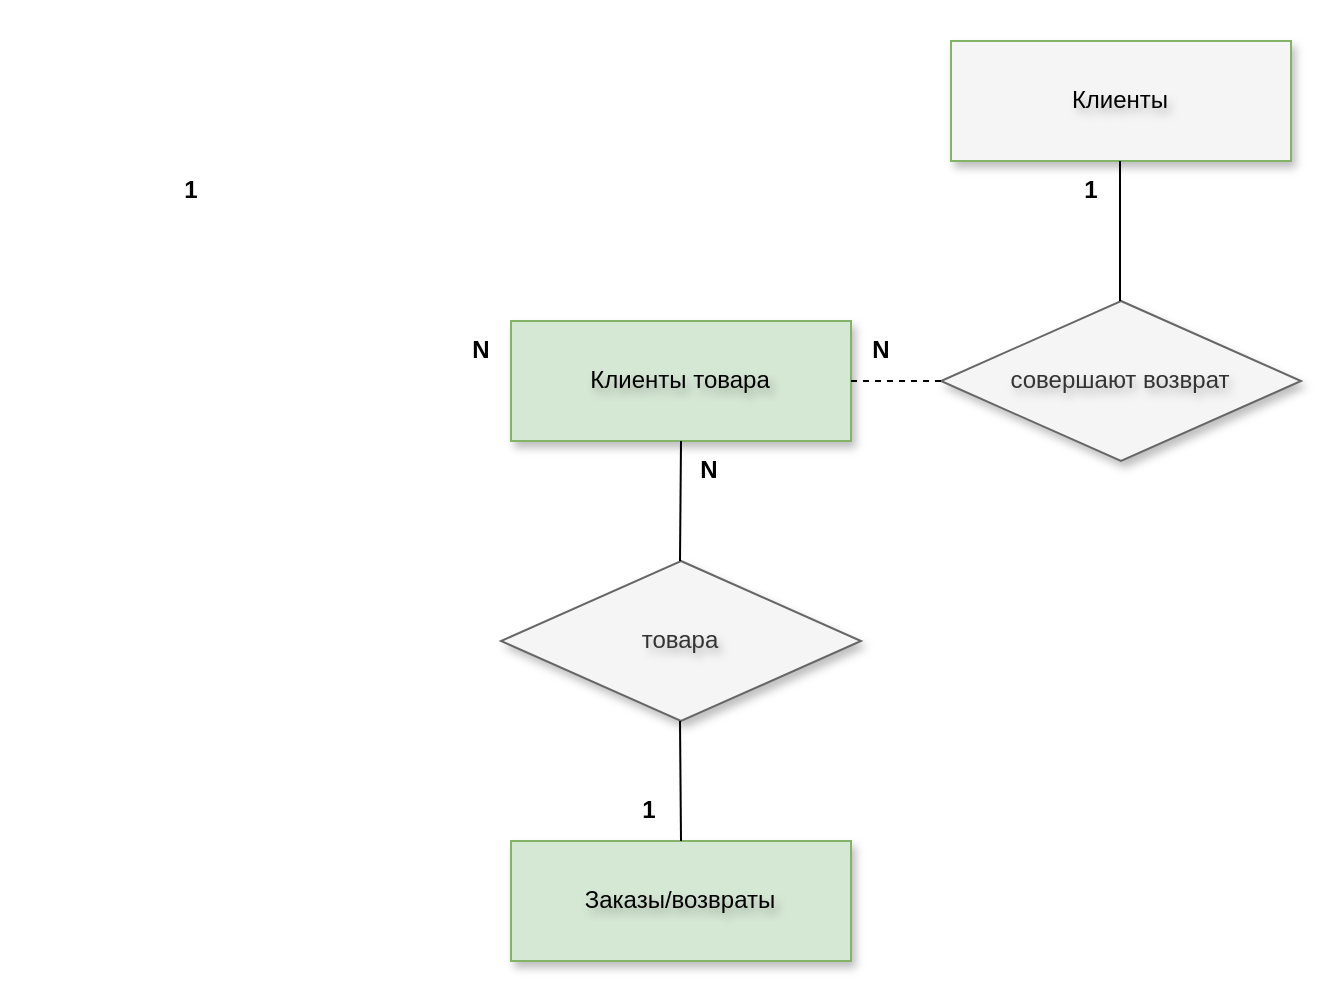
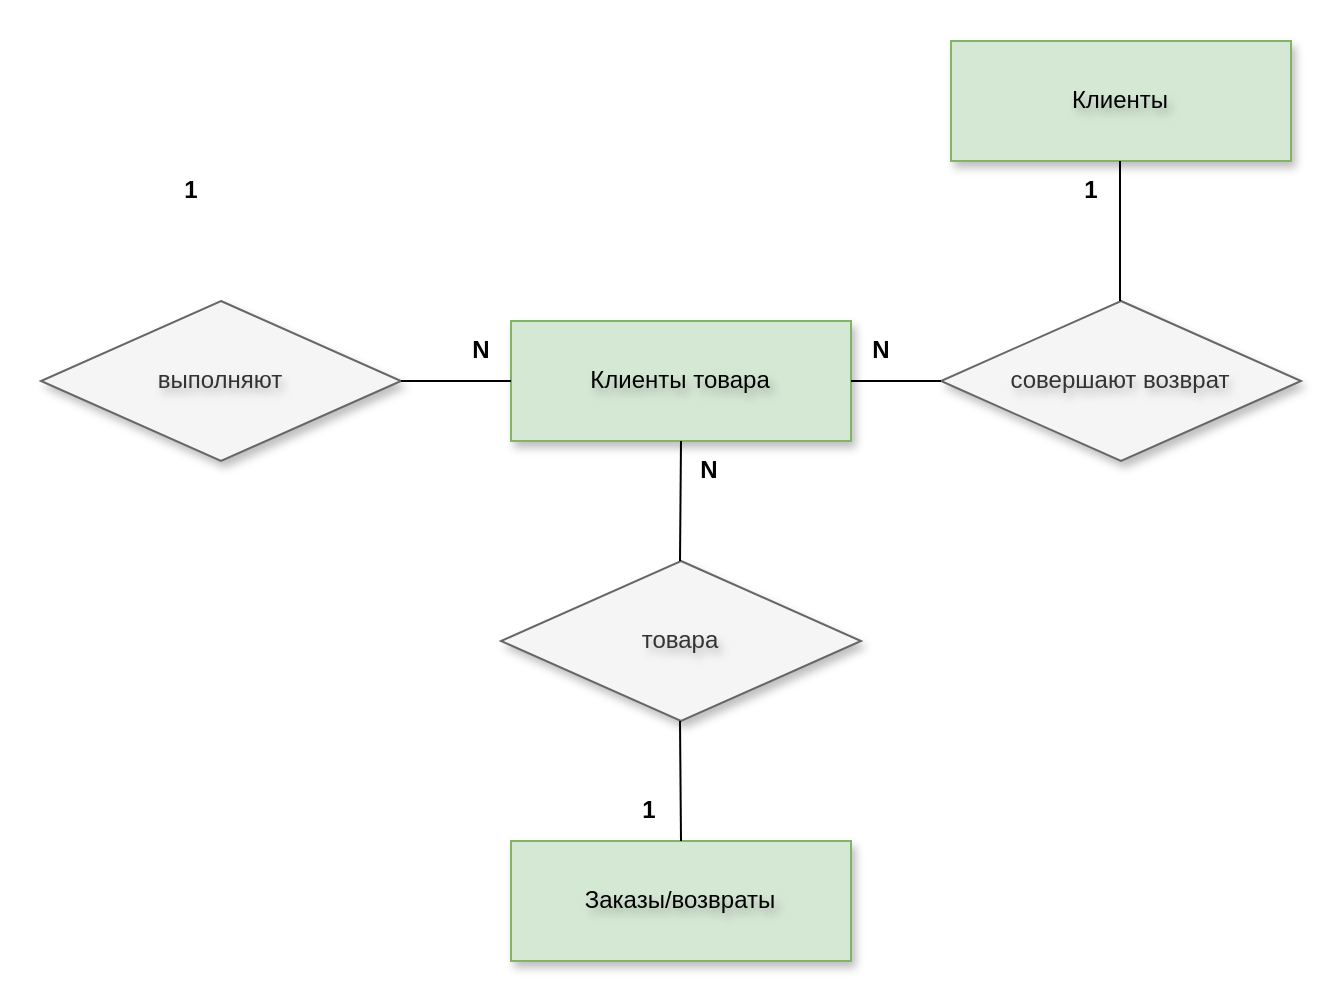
  <mxCell id="0" />
  <mxCell id="1" parent="0" />
- <mxCell id="2" value="Клиенты" style="rounded=0;whiteSpace=wrap;html=1;fillColor=#f5f5f5;strokeColor=#82b366;shadow=1;textShadow=1;" parent="1" vertex="1"><mxGeometry x="475" y="20" width="170" height="60" as="geometry" /></mxCell>
+ <mxCell id="2" value="Клиенты" style="rounded=0;whiteSpace=wrap;html=1;fillColor=#d5e8d4;strokeColor=#82b366;shadow=1;textShadow=1;" parent="1" vertex="1"><mxGeometry x="475" y="20" width="170" height="60" as="geometry" /></mxCell>
+ <mxCell id="3" value="выполняют" style="rhombus;whiteSpace=wrap;html=1;fillColor=#f5f5f5;fontColor=#333333;strokeColor=#666666;shadow=1;textShadow=1;" parent="1" vertex="1"><mxGeometry x="20" y="150" width="180" height="80" as="geometry" /></mxCell>
  <mxCell id="4" value="совершают возврат" style="rhombus;whiteSpace=wrap;html=1;fillColor=#f5f5f5;fontColor=#333333;strokeColor=#666666;shadow=1;textShadow=1;" parent="1" vertex="1"><mxGeometry x="470" y="150" width="180" height="80" as="geometry" /></mxCell>
  <mxCell id="5" value="Заказы/возвраты" style="rounded=0;whiteSpace=wrap;html=1;fillColor=#d5e8d4;strokeColor=#82b366;shadow=1;textShadow=1;" parent="1" vertex="1"><mxGeometry x="255" y="420" width="170" height="60" as="geometry" /></mxCell>
  <mxCell id="6" value="товара" style="rhombus;whiteSpace=wrap;html=1;fillColor=#f5f5f5;fontColor=#333333;strokeColor=#666666;shadow=1;textShadow=1;" parent="1" vertex="1"><mxGeometry x="250" y="280" width="180" height="80" as="geometry" /></mxCell>
  <mxCell id="7" value="Клиенты товара" style="rounded=0;whiteSpace=wrap;html=1;fillColor=#d5e8d4;strokeColor=#82b366;shadow=1;textShadow=1;" parent="1" vertex="1"><mxGeometry x="255" y="160" width="170" height="60" as="geometry" /></mxCell>
  <mxCell id="8" value="" style="endArrow=none;html=1;rounded=0;entryX=0.5;entryY=1;entryDx=0;entryDy=0;exitX=0.5;exitY=0;exitDx=0;exitDy=0;" parent="1" edge="1"><mxGeometry width="50" height="50" relative="1" as="geometry"><mxPoint x="559.5" y="150" as="sourcePoint" /><mxPoint x="559.5" y="80" as="targetPoint" /></mxGeometry></mxCell>
  <mxCell id="9" value="" style="endArrow=none;html=1;rounded=0;exitX=0.5;exitY=0;exitDx=0;exitDy=0;entryX=0.5;entryY=1;entryDx=0;entryDy=0;" parent="1" target="7" edge="1"><mxGeometry width="50" height="50" relative="1" as="geometry"><mxPoint x="339.5" y="280" as="sourcePoint" /><mxPoint x="340" y="230" as="targetPoint" /></mxGeometry></mxCell>
  <mxCell id="10" value="" style="endArrow=none;html=1;rounded=0;entryX=0.5;entryY=1;entryDx=0;entryDy=0;exitX=0.5;exitY=0;exitDx=0;exitDy=0;" parent="1" source="5" edge="1"><mxGeometry width="50" height="50" relative="1" as="geometry"><mxPoint x="460" y="360" as="sourcePoint" /><mxPoint x="339.5" y="360" as="targetPoint" /></mxGeometry></mxCell>
- <mxCell id="11" value="" style="endArrow=none;html=1;rounded=0;entryX=0;entryY=0.5;entryDx=0;entryDy=0;exitX=1;exitY=0.5;exitDx=0;exitDy=0;dashed=1;" parent="1" source="7" target="4" edge="1"><mxGeometry width="50" height="50" relative="1" as="geometry"><mxPoint x="330" y="230" as="sourcePoint" /><mxPoint x="380" y="180" as="targetPoint" /></mxGeometry></mxCell>
+ <mxCell id="11" value="" style="endArrow=none;html=1;rounded=0;entryX=0;entryY=0.5;entryDx=0;entryDy=0;exitX=1;exitY=0.5;exitDx=0;exitDy=0;" parent="1" source="7" target="4" edge="1"><mxGeometry width="50" height="50" relative="1" as="geometry"><mxPoint x="330" y="230" as="sourcePoint" /><mxPoint x="380" y="180" as="targetPoint" /></mxGeometry></mxCell>
+ <mxCell id="12" value="" style="endArrow=none;html=1;rounded=0;entryX=0;entryY=0.5;entryDx=0;entryDy=0;exitX=1;exitY=0.5;exitDx=0;exitDy=0;" parent="1" source="3" target="7" edge="1"><mxGeometry width="50" height="50" relative="1" as="geometry"><mxPoint x="90" y="420" as="sourcePoint" /><mxPoint x="140" y="370" as="targetPoint" /></mxGeometry></mxCell>
  <mxCell id="13" value="&lt;b&gt;1&lt;/b&gt;" style="text;html=1;align=center;verticalAlign=middle;resizable=0;points=[];autosize=1;strokeColor=none;fillColor=none;" parent="1" vertex="1"><mxGeometry x="80" y="80" width="30" height="30" as="geometry" /></mxCell>
  <mxCell id="14" value="&lt;b&gt;1&lt;/b&gt;" style="text;html=1;align=center;verticalAlign=middle;resizable=0;points=[];autosize=1;strokeColor=none;fillColor=none;" parent="1" vertex="1"><mxGeometry x="530" y="80" width="30" height="30" as="geometry" /></mxCell>
  <mxCell id="15" value="&lt;b&gt;N&lt;/b&gt;" style="text;html=1;align=center;verticalAlign=middle;resizable=0;points=[];autosize=1;strokeColor=none;fillColor=none;" parent="1" vertex="1"><mxGeometry x="225" y="160" width="30" height="30" as="geometry" /></mxCell>
  <mxCell id="16" value="&lt;b&gt;N&lt;/b&gt;" style="text;html=1;align=center;verticalAlign=middle;resizable=0;points=[];autosize=1;strokeColor=none;fillColor=none;" parent="1" vertex="1"><mxGeometry x="425" y="160" width="30" height="30" as="geometry" /></mxCell>
  <mxCell id="17" value="&lt;b&gt;N&lt;/b&gt;" style="text;html=1;align=center;verticalAlign=middle;resizable=0;points=[];autosize=1;strokeColor=none;fillColor=none;" parent="1" vertex="1"><mxGeometry x="339" y="220" width="30" height="30" as="geometry" /></mxCell>
  <mxCell id="18" value="&lt;b&gt;1&lt;/b&gt;" style="text;html=1;align=center;verticalAlign=middle;resizable=0;points=[];autosize=1;strokeColor=none;fillColor=none;" parent="1" vertex="1"><mxGeometry x="309" y="390" width="30" height="30" as="geometry" /></mxCell>
